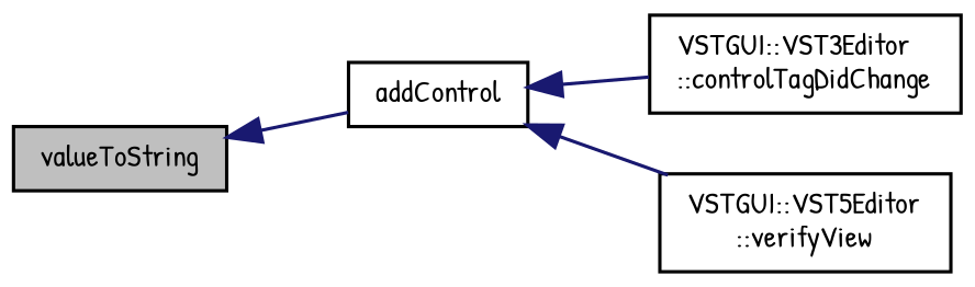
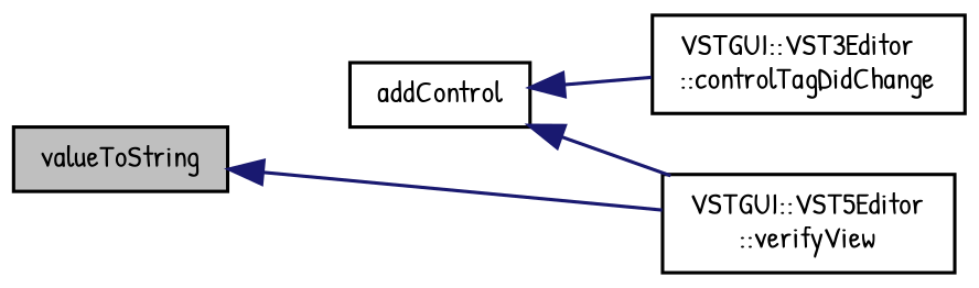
  digraph {
    fontname="Patrick Hand"
    rankdir=LR
    node [color=black fontname="Patrick Hand" fontsize=9 shape=record]
    edge [color=midnightblue dir=back fontname="Patrick Hand" fontsize=9 labelfontname=Arial labelfontsize=9 style=solid]
    n1 [fillcolor=grey75 fontcolor=black height=0.2 label=valueToString style=filled width=0.4]
    n2 [height=0.2 label=addControl width=0.4]
    n3 [height=0.2 label="VSTGUI::VST3Editor\l::controlTagDidChange" width=0.4]
    n4 [height=0.2 label="VSTGUI::VST5Editor\l::verifyView" width=0.4]
-   n1 -> n2
+   n1 -> n4
    n2 -> n3
    n2 -> n4
  }
